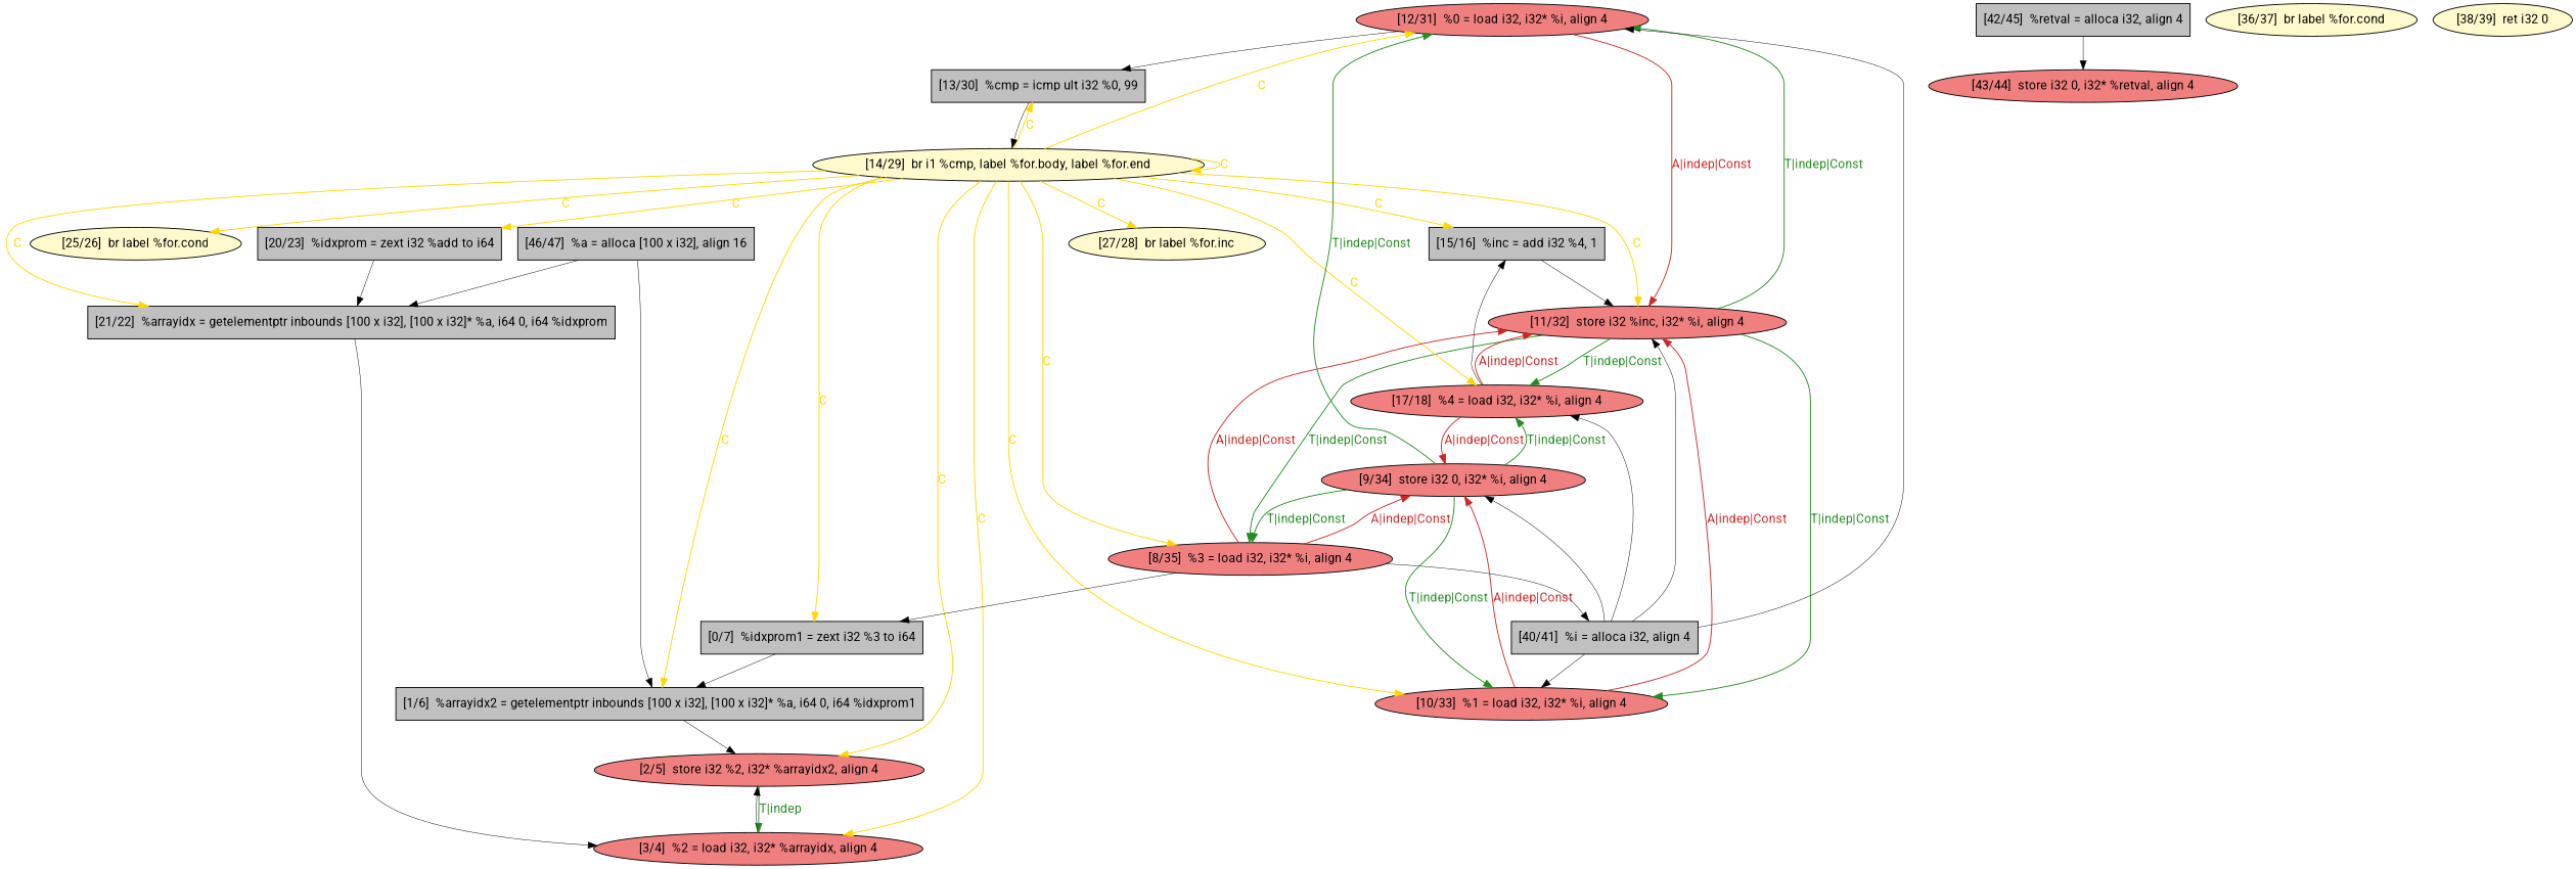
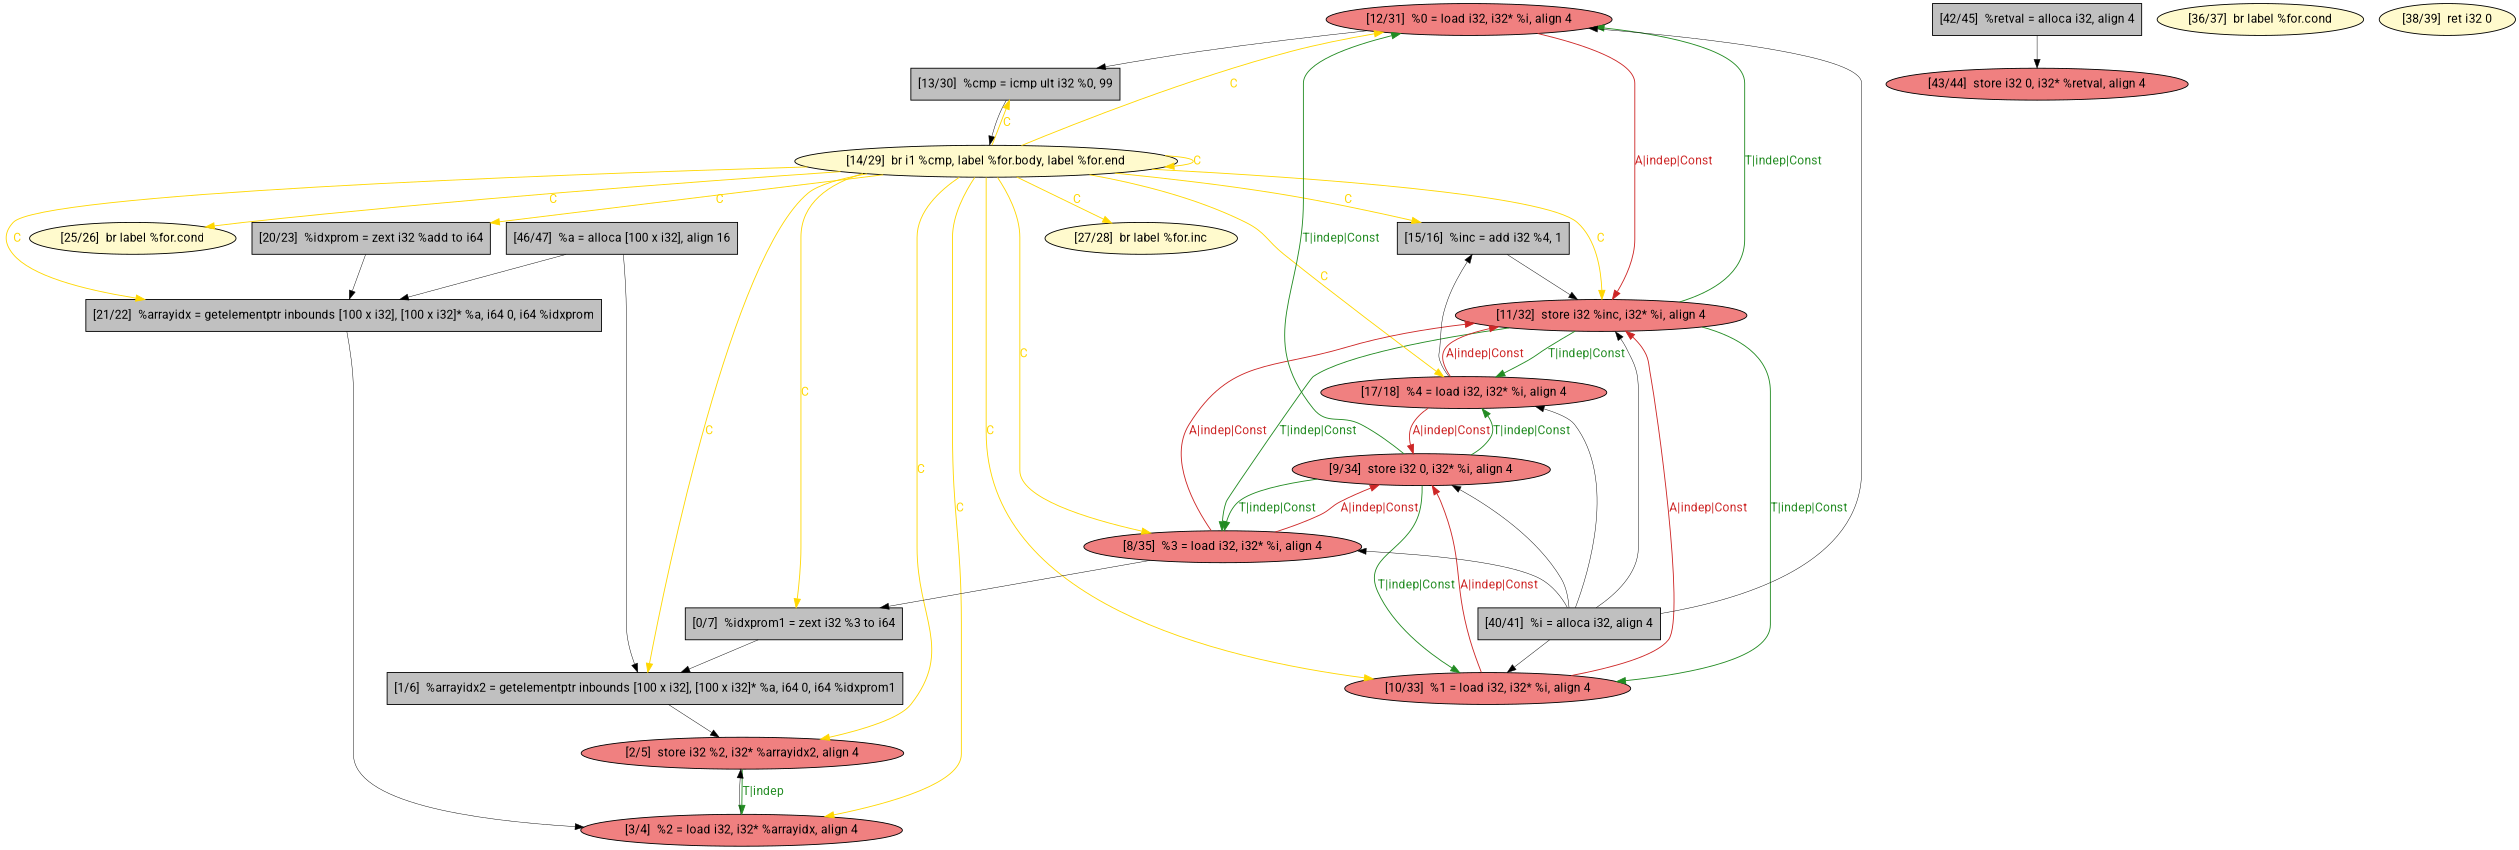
  digraph {
    fontname=Roboto
    node [fillcolor=lightcoral fontname=Roboto shape=ellipse style=filled]
    edge [color=black fontcolor=black fontname=Roboto penwidth=1.0 style=solid]
    n1 [label="[12/31]  %0 = load i32, i32* %i, align 4"]
    n2 [fillcolor=grey label="[13/30]  %cmp = icmp ult i32 %0, 99" shape=rectangle]
    n3 [label="[11/32]  store i32 %inc, i32* %i, align 4"]
    n4 [fillcolor=lemonchiffon label="[14/29]  br i1 %cmp, label %for.body, label %for.end"]
    n5 [label="[8/35]  %3 = load i32, i32* %i, align 4"]
    n6 [label="[10/33]  %1 = load i32, i32* %i, align 4"]
    n7 [label="[17/18]  %4 = load i32, i32* %i, align 4"]
    n8 [label="[9/34]  store i32 0, i32* %i, align 4"]
    n9 [fillcolor=grey label="[1/6]  %arrayidx2 = getelementptr inbounds [100 x i32], [100 x i32]* %a, i64 0, i64 %idxprom1" shape=rectangle]
    n10 [fillcolor=grey label="[21/22]  %arrayidx = getelementptr inbounds [100 x i32], [100 x i32]* %a, i64 0, i64 %idxprom" shape=rectangle]
    n11 [fillcolor=lemonchiffon label="[27/28]  br label %for.inc"]
    n12 [label="[2/5]  store i32 %2, i32* %arrayidx2, align 4"]
    n13 [label="[3/4]  %2 = load i32, i32* %arrayidx, align 4"]
    n14 [fillcolor=grey label="[0/7]  %idxprom1 = zext i32 %3 to i64" shape=rectangle]
    n15 [fillcolor=lemonchiffon label="[25/26]  br label %for.cond"]
    n16 [fillcolor=grey label="[20/23]  %idxprom = zext i32 %add to i64" shape=rectangle]
    n17 [fillcolor=grey label="[15/16]  %inc = add i32 %4, 1" shape=rectangle]
    n18 [label="[43/44]  store i32 0, i32* %retval, align 4"]
    n19 [fillcolor=grey label="[46/47]  %a = alloca [100 x i32], align 16" shape=rectangle]
    n20 [fillcolor=grey label="[40/41]  %i = alloca i32, align 4" shape=rectangle]
    n21 [fillcolor=lemonchiffon label="[36/37]  br label %for.cond"]
    n22 [fillcolor=grey label="[42/45]  %retval = alloca i32, align 4" shape=rectangle]
    n23 [fillcolor=lemonchiffon label="[38/39]  ret i32 0"]
    n1 -> n2 [penwidth=0.5]
    n1 -> n3 [color=firebrick3 fontcolor=firebrick3 label="A|indep|Const"]
    n2 -> n4 [penwidth=0.5]
    n3 -> n1 [color=forestgreen fontcolor=forestgreen label="T|indep|Const"]
    n3 -> n5 [color=forestgreen fontcolor=forestgreen label="T|indep|Const"]
    n3 -> n6 [color=forestgreen fontcolor=forestgreen label="T|indep|Const"]
    n3 -> n7 [color=forestgreen fontcolor=forestgreen label="T|indep|Const"]
    n4 -> n1 [color=gold fontcolor=gold label=C]
    n4 -> n2 [color=gold fontcolor=gold label=C]
    n4 -> n3 [color=gold fontcolor=gold label=C]
    n4 -> n4 [color=gold fontcolor=gold label=C]
    n4 -> n5 [color=gold fontcolor=gold label=C]
    n4 -> n6 [color=gold fontcolor=gold label=C]
    n4 -> n7 [color=gold fontcolor=gold label=C]
    n4 -> n9 [color=gold fontcolor=gold label=C]
    n4 -> n10 [color=gold fontcolor=gold label=C]
    n4 -> n11 [color=gold fontcolor=gold label=C]
    n4 -> n12 [color=gold fontcolor=gold label=C]
    n4 -> n13 [color=gold fontcolor=gold label=C]
    n4 -> n14 [color=gold fontcolor=gold label=C]
    n4 -> n15 [color=gold fontcolor=gold label=C]
    n4 -> n16 [color=gold fontcolor=gold label=C]
    n4 -> n17 [color=gold fontcolor=gold label=C]
    n5 -> n3 [color=firebrick3 fontcolor=firebrick3 label="A|indep|Const"]
    n5 -> n8 [color=firebrick3 fontcolor=firebrick3 label="A|indep|Const"]
    n5 -> n14 [penwidth=0.5]
    n6 -> n3 [color=firebrick3 fontcolor=firebrick3 label="A|indep|Const"]
    n6 -> n8 [color=firebrick3 fontcolor=firebrick3 label="A|indep|Const"]
    n7 -> n3 [color=firebrick3 fontcolor=firebrick3 label="A|indep|Const"]
    n7 -> n8 [color=firebrick3 fontcolor=firebrick3 label="A|indep|Const"]
    n7 -> n17 [penwidth=0.5]
    n8 -> n1 [color=forestgreen fontcolor=forestgreen label="T|indep|Const"]
    n8 -> n5 [color=forestgreen fontcolor=forestgreen label="T|indep|Const"]
    n8 -> n6 [color=forestgreen fontcolor=forestgreen label="T|indep|Const"]
    n8 -> n7 [color=forestgreen fontcolor=forestgreen label="T|indep|Const"]
    n9 -> n12 [penwidth=0.5]
    n10 -> n13 [penwidth=0.5]
    n12 -> n13 [color=forestgreen fontcolor=forestgreen label="T|indep"]
    n13 -> n12 [penwidth=0.5]
    n14 -> n9 [penwidth=0.5]
    n16 -> n10 [penwidth=0.5]
    n17 -> n3 [penwidth=0.5]
    n19 -> n9 [penwidth=0.5]
    n19 -> n10 [penwidth=0.5]
    n20 -> n1 [penwidth=0.5]
    n20 -> n3 [penwidth=0.5]
-   n5 -> n20 [penwidth=0.5]
+   n20 -> n5 [penwidth=0.5]
    n20 -> n6 [penwidth=0.5]
    n20 -> n7 [penwidth=0.5]
    n20 -> n8 [penwidth=0.5]
    n22 -> n18 [penwidth=0.5]
  }
